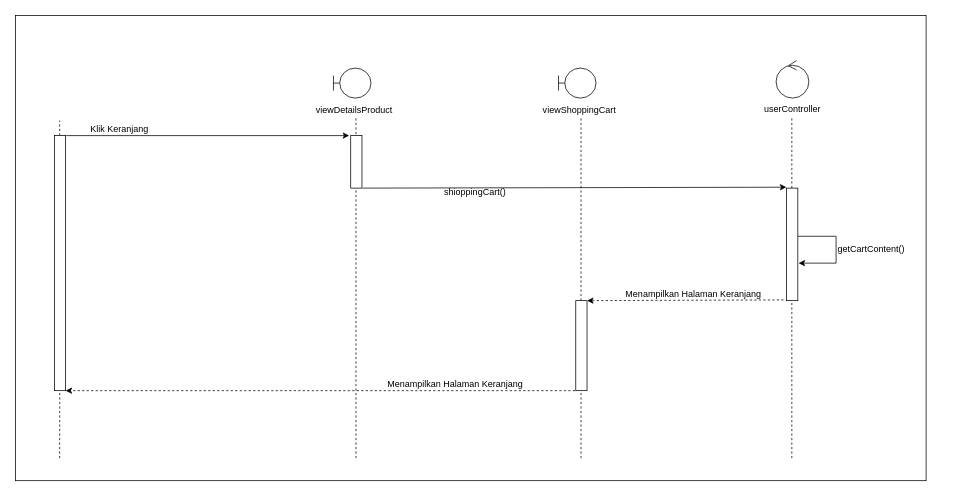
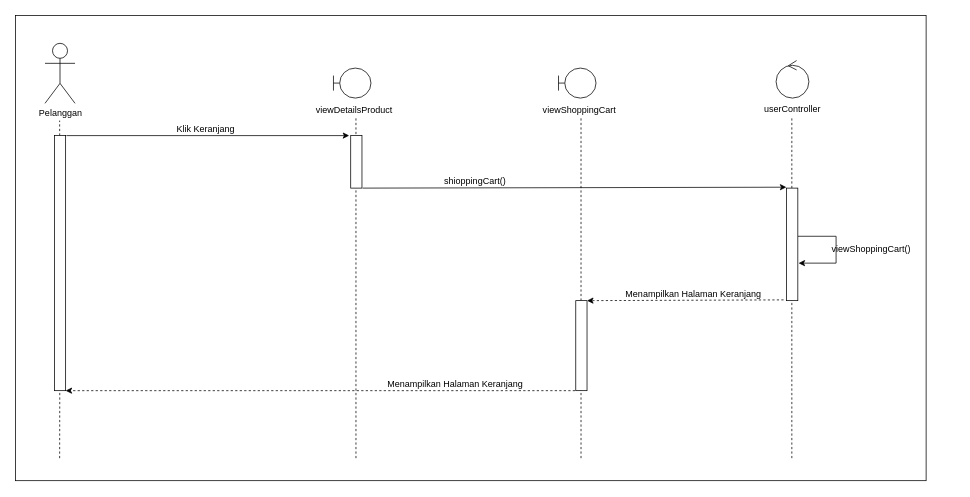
  <mxCell id="0" />
  <mxCell id="1" parent="0" />
  <mxCell id="2" value="" style="rounded=0;whiteSpace=wrap;html=1;" vertex="1" parent="1"><mxGeometry x="20" y="20" width="1214" height="620" as="geometry" /></mxCell>
+ <mxCell id="3" value="Pelanggan" style="shape=umlActor;verticalLabelPosition=bottom;verticalAlign=top;html=1;outlineConnect=0;" vertex="1" parent="1"><mxGeometry x="59.5" y="57" width="40" height="80" as="geometry" /></mxCell>
  <mxCell id="4" value="" style="endArrow=none;dashed=1;html=1;rounded=0;startArrow=none;" edge="1" parent="1" source="5"><mxGeometry width="50" height="50" relative="1" as="geometry"><mxPoint x="79" y="570" as="sourcePoint" /><mxPoint x="79" y="160" as="targetPoint" /></mxGeometry></mxCell>
  <mxCell id="5" value="" style="rounded=0;whiteSpace=wrap;html=1;" vertex="1" parent="1"><mxGeometry x="72" y="180" width="15" height="340" as="geometry" /></mxCell>
  <mxCell id="6" value="" style="endArrow=none;dashed=1;html=1;rounded=0;" edge="1" parent="1" target="5"><mxGeometry width="50" height="50" relative="1" as="geometry"><mxPoint x="79" y="610" as="sourcePoint" /><mxPoint x="79" y="160" as="targetPoint" /></mxGeometry></mxCell>
  <mxCell id="7" value="" style="shape=umlBoundary;whiteSpace=wrap;html=1;" vertex="1" parent="1"><mxGeometry x="444" y="90" width="50" height="40" as="geometry" /></mxCell>
  <mxCell id="8" value="" style="endArrow=none;dashed=1;html=1;rounded=0;startArrow=none;" edge="1" parent="1"><mxGeometry width="50" height="50" relative="1" as="geometry"><mxPoint x="474" y="610" as="sourcePoint" /><mxPoint x="474" y="157" as="targetPoint" /></mxGeometry></mxCell>
  <mxCell id="9" value="" style="rounded=0;whiteSpace=wrap;html=1;" vertex="1" parent="1"><mxGeometry x="467" y="180" width="15" height="70" as="geometry" /></mxCell>
  <mxCell id="10" value="" style="ellipse;shape=umlControl;whiteSpace=wrap;html=1;" vertex="1" parent="1"><mxGeometry x="1034" y="80" width="43.75" height="50" as="geometry" /></mxCell>
  <mxCell id="11" value="" style="endArrow=none;dashed=1;html=1;rounded=0;startArrow=none;" edge="1" parent="1"><mxGeometry width="50" height="50" relative="1" as="geometry"><mxPoint x="1055" y="610" as="sourcePoint" /><mxPoint x="1055" y="157" as="targetPoint" /></mxGeometry></mxCell>
  <mxCell id="12" value="" style="rounded=0;whiteSpace=wrap;html=1;" vertex="1" parent="1"><mxGeometry x="1048" y="250" width="15" height="150" as="geometry" /></mxCell>
  <mxCell id="13" value="" style="endArrow=classic;html=1;rounded=0;exitX=1;exitY=0;exitDx=0;exitDy=0;" edge="1" parent="1"><mxGeometry width="50" height="50" relative="1" as="geometry"><mxPoint x="88" y="180" as="sourcePoint" /><mxPoint x="465" y="180" as="targetPoint" /></mxGeometry></mxCell>
  <mxCell id="14" value="" style="endArrow=classic;html=1;rounded=0;entryX=-0.02;entryY=-0.001;entryDx=0;entryDy=0;entryPerimeter=0;" edge="1" parent="1"><mxGeometry width="50" height="50" relative="1" as="geometry"><mxPoint x="483" y="250" as="sourcePoint" /><mxPoint x="1047.7" y="248.8" as="targetPoint" /></mxGeometry></mxCell>
  <mxCell id="15" value="" style="endArrow=classic;html=1;rounded=0;dashed=1;" edge="1" parent="1"><mxGeometry width="50" height="50" relative="1" as="geometry"><mxPoint x="1044" y="399" as="sourcePoint" /><mxPoint x="782" y="400" as="targetPoint" /></mxGeometry></mxCell>
  <mxCell id="16" value="" style="endArrow=classic;html=1;rounded=0;dashed=1;entryX=1;entryY=1;entryDx=0;entryDy=0;" edge="1" parent="1" target="5"><mxGeometry width="50" height="50" relative="1" as="geometry"><mxPoint x="766" y="520" as="sourcePoint" /><mxPoint x="94" y="519" as="targetPoint" /></mxGeometry></mxCell>
  <mxCell id="17" value="viewDetailsProduct" style="text;html=1;strokeColor=none;fillColor=none;align=center;verticalAlign=middle;whiteSpace=wrap;rounded=0;" vertex="1" parent="1"><mxGeometry x="442" y="132" width="60" height="30" as="geometry" /></mxCell>
  <mxCell id="18" value="userController" style="text;html=1;strokeColor=none;fillColor=none;align=center;verticalAlign=middle;whiteSpace=wrap;rounded=0;" vertex="1" parent="1"><mxGeometry x="1025.5" y="130" width="60" height="30" as="geometry" /></mxCell>
- <mxCell id="19" value="Klik Keranjang" style="text;html=1;strokeColor=none;fillColor=none;align=center;verticalAlign=middle;whiteSpace=wrap;rounded=0;" vertex="1" parent="1"><mxGeometry x="109" y="157" width="100" height="30" as="geometry" /></mxCell>
- <mxCell id="20" value="shioppingCart()" style="text;html=1;strokeColor=none;fillColor=none;align=center;verticalAlign=middle;whiteSpace=wrap;rounded=0;" vertex="1" parent="1"><mxGeometry x="583" y="241" width="100" height="30" as="geometry" /></mxCell>
+ <mxCell id="19" value="Klik Keranjang" style="text;html=1;strokeColor=none;fillColor=none;align=center;verticalAlign=middle;whiteSpace=wrap;rounded=0;" vertex="1" parent="1"><mxGeometry x="224" y="157" width="100" height="30" as="geometry" /></mxCell>
+ <mxCell id="20" value="shioppingCart()" style="text;html=1;strokeColor=none;fillColor=none;align=center;verticalAlign=middle;whiteSpace=wrap;rounded=0;" vertex="1" parent="1"><mxGeometry x="583" y="226" width="100" height="30" as="geometry" /></mxCell>
  <mxCell id="21" value="Menampilkan Halaman Keranjang" style="text;html=1;strokeColor=none;fillColor=none;align=center;verticalAlign=middle;whiteSpace=wrap;rounded=0;" vertex="1" parent="1"><mxGeometry x="814" y="376" width="220" height="30" as="geometry" /></mxCell>
  <mxCell id="22" value="Menampilkan Halaman Keranjang" style="text;html=1;strokeColor=none;fillColor=none;align=center;verticalAlign=middle;whiteSpace=wrap;rounded=0;" vertex="1" parent="1"><mxGeometry x="484" y="496" width="245" height="30" as="geometry" /></mxCell>
  <mxCell id="23" value="" style="shape=umlBoundary;whiteSpace=wrap;html=1;" vertex="1" parent="1"><mxGeometry x="744" y="90" width="50" height="40" as="geometry" /></mxCell>
  <mxCell id="24" value="" style="endArrow=none;dashed=1;html=1;rounded=0;startArrow=none;" edge="1" parent="1"><mxGeometry width="50" height="50" relative="1" as="geometry"><mxPoint x="774" y="610" as="sourcePoint" /><mxPoint x="774" y="157" as="targetPoint" /></mxGeometry></mxCell>
  <mxCell id="25" value="" style="rounded=0;whiteSpace=wrap;html=1;" vertex="1" parent="1"><mxGeometry x="767" y="400" width="15" height="120" as="geometry" /></mxCell>
  <mxCell id="26" value="viewShoppingCart" style="text;html=1;strokeColor=none;fillColor=none;align=center;verticalAlign=middle;whiteSpace=wrap;rounded=0;" vertex="1" parent="1"><mxGeometry x="742" y="132" width="60" height="30" as="geometry" /></mxCell>
  <mxCell id="27" value="" style="endArrow=classic;html=1;rounded=0;edgeStyle=orthogonalEdgeStyle;exitX=1.011;exitY=0.428;exitDx=0;exitDy=0;exitPerimeter=0;" edge="1" parent="1" source="12"><mxGeometry width="50" height="50" relative="1" as="geometry"><mxPoint x="1114" y="310" as="sourcePoint" /><mxPoint x="1064" y="350" as="targetPoint" /><Array as="points"><mxPoint x="1114" y="314" /></Array></mxGeometry></mxCell>
- <mxCell id="28" value="getCartContent()" style="text;html=1;strokeColor=none;fillColor=none;align=center;verticalAlign=middle;whiteSpace=wrap;rounded=0;" vertex="1" parent="1"><mxGeometry x="1051" y="316" width="220" height="30" as="geometry" /></mxCell>
+ <mxCell id="28" value="viewShoppingCart()" style="text;html=1;strokeColor=none;fillColor=none;align=center;verticalAlign=middle;whiteSpace=wrap;rounded=0;" vertex="1" parent="1"><mxGeometry x="1051" y="316" width="220" height="30" as="geometry" /></mxCell>
